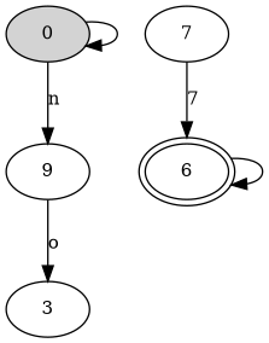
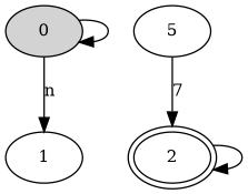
  digraph {
    rankdir=TB
    node [fillcolor=white fontsize=12 peripheries=1 shape=ellipse style=filled]
    edge [fontsize=12]
    0 [fillcolor="#d3d3d3ff"]
-   1 [label=9]
-   3
-   6 [peripheries=2]
-   5 [label=7]
+   1
+   6 [peripheries=2 label=2]
+   5
    0 -> 0
    0 -> 1 [label=n]
-   1 -> 3 [label=o]
    6 -> 6
    5 -> 6 [label=7]
  }
